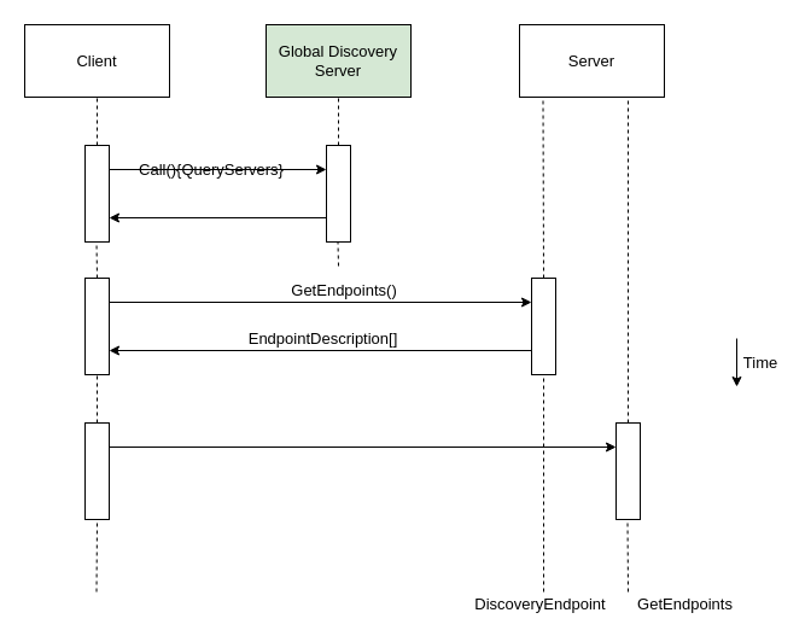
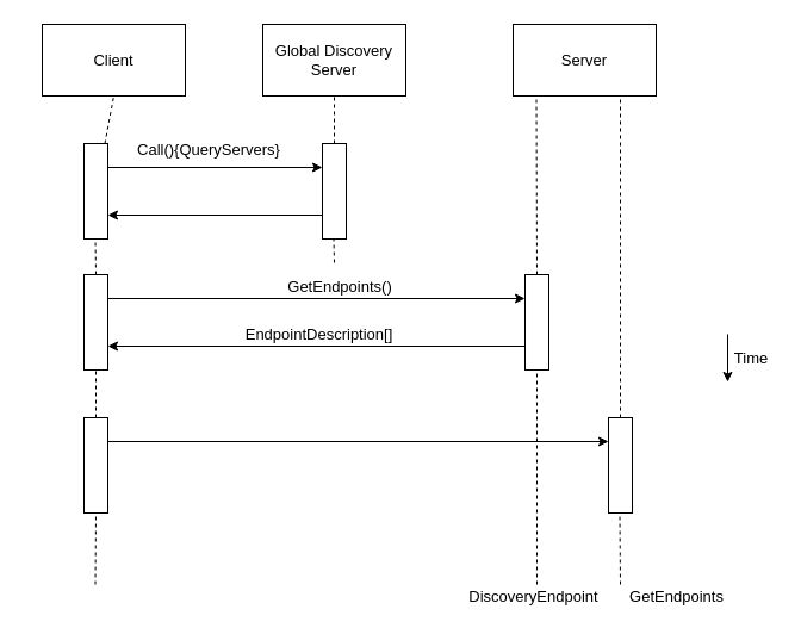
  <mxCell id="0" />
  <mxCell id="1" parent="0" />
- <mxCell id="2" value="Client" style="rounded=0;whiteSpace=wrap;html=1;fontSize=13;" vertex="1" parent="1"><mxGeometry x="20" y="20" width="120" height="60" as="geometry" /></mxCell>
+ <mxCell id="2" value="Client" style="rounded=0;whiteSpace=wrap;html=1;fontSize=13;" vertex="1" parent="1"><mxGeometry x="35" y="20" width="120" height="60" as="geometry" /></mxCell>
  <mxCell id="3" value="Server" style="rounded=0;whiteSpace=wrap;html=1;fontSize=13;" vertex="1" parent="1"><mxGeometry x="430" y="20" width="120" height="60" as="geometry" /></mxCell>
  <mxCell id="4" value="" style="endArrow=none;dashed=1;html=1;entryX=0.5;entryY=1;entryDx=0;entryDy=0;fontSize=13;" edge="1" parent="1" source="25" target="2"><mxGeometry width="50" height="50" relative="1" as="geometry"><mxPoint x="80" y="110" as="sourcePoint" /><mxPoint x="290" y="200" as="targetPoint" /></mxGeometry></mxCell>
  <mxCell id="5" value="" style="rounded=0;whiteSpace=wrap;html=1;fontSize=13;" vertex="1" parent="1"><mxGeometry x="70" y="230" width="20" height="80" as="geometry" /></mxCell>
  <mxCell id="6" value="" style="rounded=0;whiteSpace=wrap;html=1;fontSize=13;" vertex="1" parent="1"><mxGeometry x="440" y="230" width="20" height="80" as="geometry" /></mxCell>
  <mxCell id="7" value="" style="rounded=0;whiteSpace=wrap;html=1;fontSize=13;" vertex="1" parent="1"><mxGeometry x="70" y="350" width="20" height="80" as="geometry" /></mxCell>
  <mxCell id="8" value="" style="rounded=0;whiteSpace=wrap;html=1;fontSize=13;" vertex="1" parent="1"><mxGeometry x="510" y="350" width="20" height="80" as="geometry" /></mxCell>
  <mxCell id="9" value="" style="endArrow=none;dashed=1;html=1;entryX=0.5;entryY=1;entryDx=0;entryDy=0;fontSize=13;exitX=0.5;exitY=0;exitDx=0;exitDy=0;" edge="1" parent="1" source="6"><mxGeometry width="50" height="50" relative="1" as="geometry"><mxPoint x="449.5" y="110" as="sourcePoint" /><mxPoint x="449.5" y="80" as="targetPoint" /></mxGeometry></mxCell>
  <mxCell id="10" value="" style="endArrow=none;dashed=1;html=1;entryX=0.5;entryY=1;entryDx=0;entryDy=0;exitX=0.5;exitY=0;exitDx=0;exitDy=0;fontSize=13;" edge="1" parent="1" source="7" target="5"><mxGeometry width="50" height="50" relative="1" as="geometry"><mxPoint x="90" y="240" as="sourcePoint" /><mxPoint x="90" y="210" as="targetPoint" /></mxGeometry></mxCell>
  <mxCell id="11" value="" style="endArrow=none;dashed=1;html=1;entryX=0.5;entryY=1;entryDx=0;entryDy=0;exitX=0.5;exitY=0;exitDx=0;exitDy=0;fontSize=13;" edge="1" parent="1" target="7"><mxGeometry width="50" height="50" relative="1" as="geometry"><mxPoint x="79.5" y="490" as="sourcePoint" /><mxPoint x="79.5" y="450" as="targetPoint" /></mxGeometry></mxCell>
  <mxCell id="12" value="" style="endArrow=none;dashed=1;html=1;entryX=0.5;entryY=1;entryDx=0;entryDy=0;fontSize=13;" edge="1" parent="1" target="6"><mxGeometry width="50" height="50" relative="1" as="geometry"><mxPoint x="450" y="490" as="sourcePoint" /><mxPoint x="180" y="440" as="targetPoint" /></mxGeometry></mxCell>
  <mxCell id="13" value="" style="endArrow=none;dashed=1;html=1;entryX=0.75;entryY=1;entryDx=0;entryDy=0;exitX=0.5;exitY=0;exitDx=0;exitDy=0;fontSize=13;" edge="1" parent="1" source="8" target="3"><mxGeometry width="50" height="50" relative="1" as="geometry"><mxPoint x="520" y="220" as="sourcePoint" /><mxPoint x="460" y="200" as="targetPoint" /></mxGeometry></mxCell>
  <mxCell id="14" value="" style="endArrow=none;dashed=1;html=1;entryX=0.75;entryY=1;entryDx=0;entryDy=0;fontSize=13;" edge="1" parent="1"><mxGeometry width="50" height="50" relative="1" as="geometry"><mxPoint x="520" y="490" as="sourcePoint" /><mxPoint x="519.5" y="430" as="targetPoint" /></mxGeometry></mxCell>
  <mxCell id="15" value="" style="endArrow=classic;html=1;entryX=0;entryY=0.25;entryDx=0;entryDy=0;fontSize=13;exitX=1;exitY=0.25;exitDx=0;exitDy=0;" edge="1" parent="1" source="5" target="6"><mxGeometry width="50" height="50" relative="1" as="geometry"><mxPoint x="181" y="250" as="sourcePoint" /><mxPoint x="380" y="320" as="targetPoint" /></mxGeometry></mxCell>
  <mxCell id="16" value="" style="endArrow=classic;html=1;entryX=1;entryY=0.75;entryDx=0;entryDy=0;exitX=0;exitY=0.75;exitDx=0;exitDy=0;fontSize=13;" edge="1" parent="1" source="6" target="5"><mxGeometry width="50" height="50" relative="1" as="geometry"><mxPoint x="191" y="260" as="sourcePoint" /><mxPoint x="450" y="260" as="targetPoint" /></mxGeometry></mxCell>
  <mxCell id="17" value="" style="endArrow=classic;html=1;exitX=1;exitY=0.25;exitDx=0;exitDy=0;entryX=0;entryY=0.25;entryDx=0;entryDy=0;fontSize=13;" edge="1" parent="1" source="7" target="8"><mxGeometry width="50" height="50" relative="1" as="geometry"><mxPoint x="330" y="370" as="sourcePoint" /><mxPoint x="380" y="320" as="targetPoint" /></mxGeometry></mxCell>
  <mxCell id="18" value="" style="endArrow=classic;html=1;fontSize=13;" edge="1" parent="1"><mxGeometry width="50" height="50" relative="1" as="geometry"><mxPoint x="610" y="280" as="sourcePoint" /><mxPoint x="610" y="320" as="targetPoint" /></mxGeometry></mxCell>
  <mxCell id="19" value="Time" style="text;html=1;strokeColor=none;fillColor=none;align=center;verticalAlign=middle;whiteSpace=wrap;rounded=0;fontSize=13;" vertex="1" parent="1"><mxGeometry x="610" y="290" width="40" height="20" as="geometry" /></mxCell>
  <mxCell id="20" value="GetEndpoints()" style="text;html=1;strokeColor=none;fillColor=none;align=center;verticalAlign=middle;whiteSpace=wrap;rounded=0;fontSize=13;" vertex="1" parent="1"><mxGeometry x="230" y="230" width="110" height="20" as="geometry" /></mxCell>
  <mxCell id="21" value="EndpointDescription[]" style="text;html=1;strokeColor=none;fillColor=none;align=center;verticalAlign=middle;whiteSpace=wrap;rounded=0;fontSize=13;" vertex="1" parent="1"><mxGeometry x="210" y="270" width="115" height="20" as="geometry" /></mxCell>
  <mxCell id="22" value="DiscoveryEndpoint" style="text;html=1;strokeColor=none;fillColor=none;align=center;verticalAlign=middle;whiteSpace=wrap;rounded=0;fontSize=13;" vertex="1" parent="1"><mxGeometry x="390" y="490" width="115" height="20" as="geometry" /></mxCell>
  <mxCell id="23" value="GetEndpoints" style="text;html=1;strokeColor=none;fillColor=none;align=center;verticalAlign=middle;whiteSpace=wrap;rounded=0;fontSize=13;" vertex="1" parent="1"><mxGeometry x="510" y="490" width="115" height="20" as="geometry" /></mxCell>
- <mxCell id="24" value="Global Discovery Server" style="rounded=0;whiteSpace=wrap;html=1;fontSize=13;fillColor=#d5e8d4;" vertex="1" parent="1"><mxGeometry x="220" y="20" width="120" height="60" as="geometry" /></mxCell>
+ <mxCell id="24" value="Global Discovery Server" style="rounded=0;whiteSpace=wrap;html=1;fontSize=13;" vertex="1" parent="1"><mxGeometry x="220" y="20" width="120" height="60" as="geometry" /></mxCell>
  <mxCell id="25" value="" style="rounded=0;whiteSpace=wrap;html=1;fontSize=13;" vertex="1" parent="1"><mxGeometry x="70" y="120" width="20" height="80" as="geometry" /></mxCell>
  <mxCell id="26" value="" style="endArrow=none;dashed=1;html=1;entryX=0.5;entryY=1;entryDx=0;entryDy=0;fontSize=13;" edge="1" parent="1"><mxGeometry width="50" height="50" relative="1" as="geometry"><mxPoint x="80" y="230" as="sourcePoint" /><mxPoint x="79.5" y="200" as="targetPoint" /></mxGeometry></mxCell>
  <mxCell id="27" value="" style="endArrow=none;dashed=1;html=1;entryX=0.5;entryY=1;entryDx=0;entryDy=0;fontSize=13;" edge="1" parent="1" source="28"><mxGeometry width="50" height="50" relative="1" as="geometry"><mxPoint x="280" y="110" as="sourcePoint" /><mxPoint x="280" y="80" as="targetPoint" /></mxGeometry></mxCell>
  <mxCell id="28" value="" style="rounded=0;whiteSpace=wrap;html=1;fontSize=13;" vertex="1" parent="1"><mxGeometry x="270" y="120" width="20" height="80" as="geometry" /></mxCell>
  <mxCell id="29" value="" style="endArrow=none;dashed=1;html=1;entryX=0.5;entryY=1;entryDx=0;entryDy=0;fontSize=13;" edge="1" parent="1"><mxGeometry width="50" height="50" relative="1" as="geometry"><mxPoint x="280" y="220" as="sourcePoint" /><mxPoint x="279.5" y="200" as="targetPoint" /></mxGeometry></mxCell>
  <mxCell id="30" value="" style="endArrow=classic;html=1;fontSize=13;exitX=1;exitY=0.25;exitDx=0;exitDy=0;" edge="1" parent="1"><mxGeometry width="50" height="50" relative="1" as="geometry"><mxPoint x="90" y="140" as="sourcePoint" /><mxPoint x="270" y="140" as="targetPoint" /></mxGeometry></mxCell>
  <mxCell id="31" value="" style="endArrow=classic;html=1;entryX=1;entryY=0.75;entryDx=0;entryDy=0;fontSize=13;" edge="1" parent="1"><mxGeometry width="50" height="50" relative="1" as="geometry"><mxPoint x="270" y="180" as="sourcePoint" /><mxPoint x="90" y="180" as="targetPoint" /></mxGeometry></mxCell>
- <mxCell id="32" value="Call(){QueryServers}" style="text;html=1;strokeColor=none;fillColor=none;align=center;verticalAlign=middle;whiteSpace=wrap;rounded=0;fontSize=13;" vertex="1" parent="1"><mxGeometry x="110" y="125" width="130" height="30" as="geometry" /></mxCell>
+ <mxCell id="32" value="Call(){QueryServers}" style="text;html=1;strokeColor=none;fillColor=none;align=center;verticalAlign=middle;whiteSpace=wrap;rounded=0;fontSize=13;" vertex="1" parent="1"><mxGeometry x="110" y="110" width="130" height="30" as="geometry" /></mxCell>
